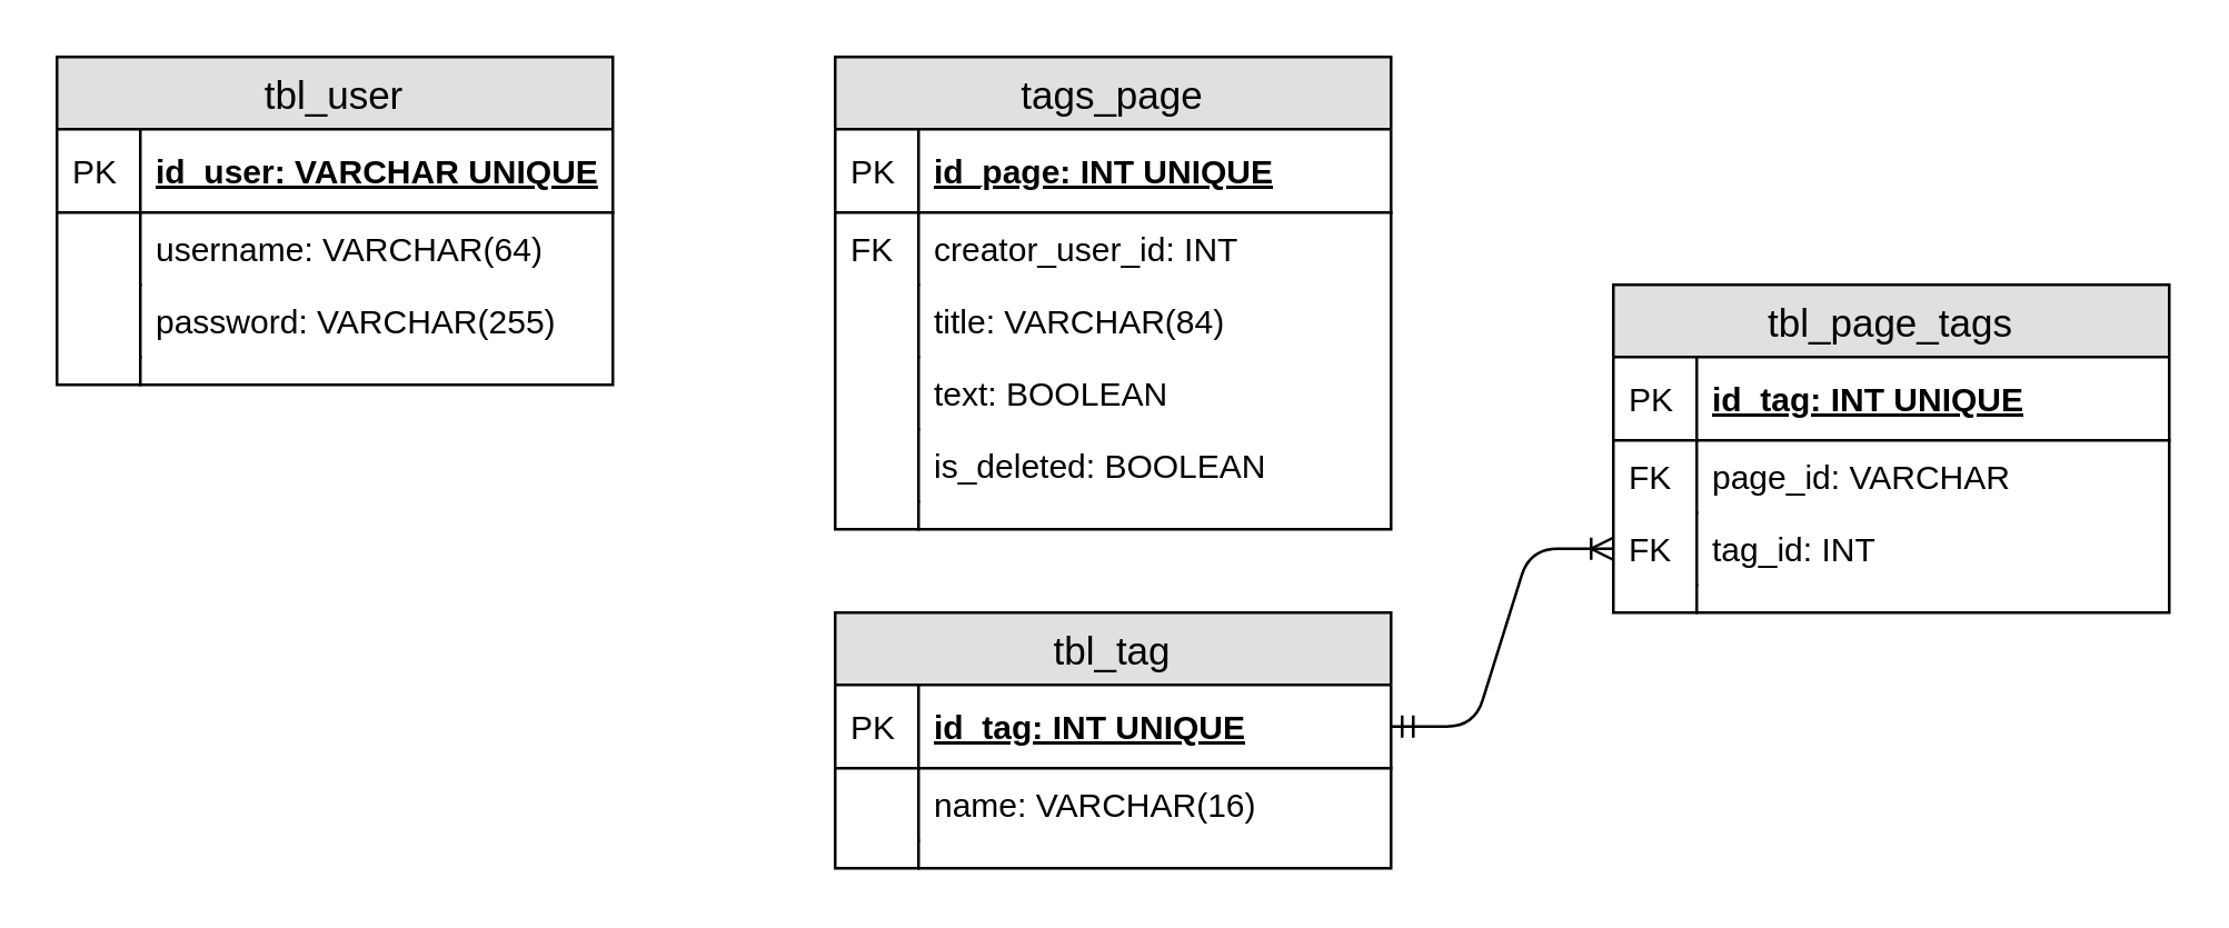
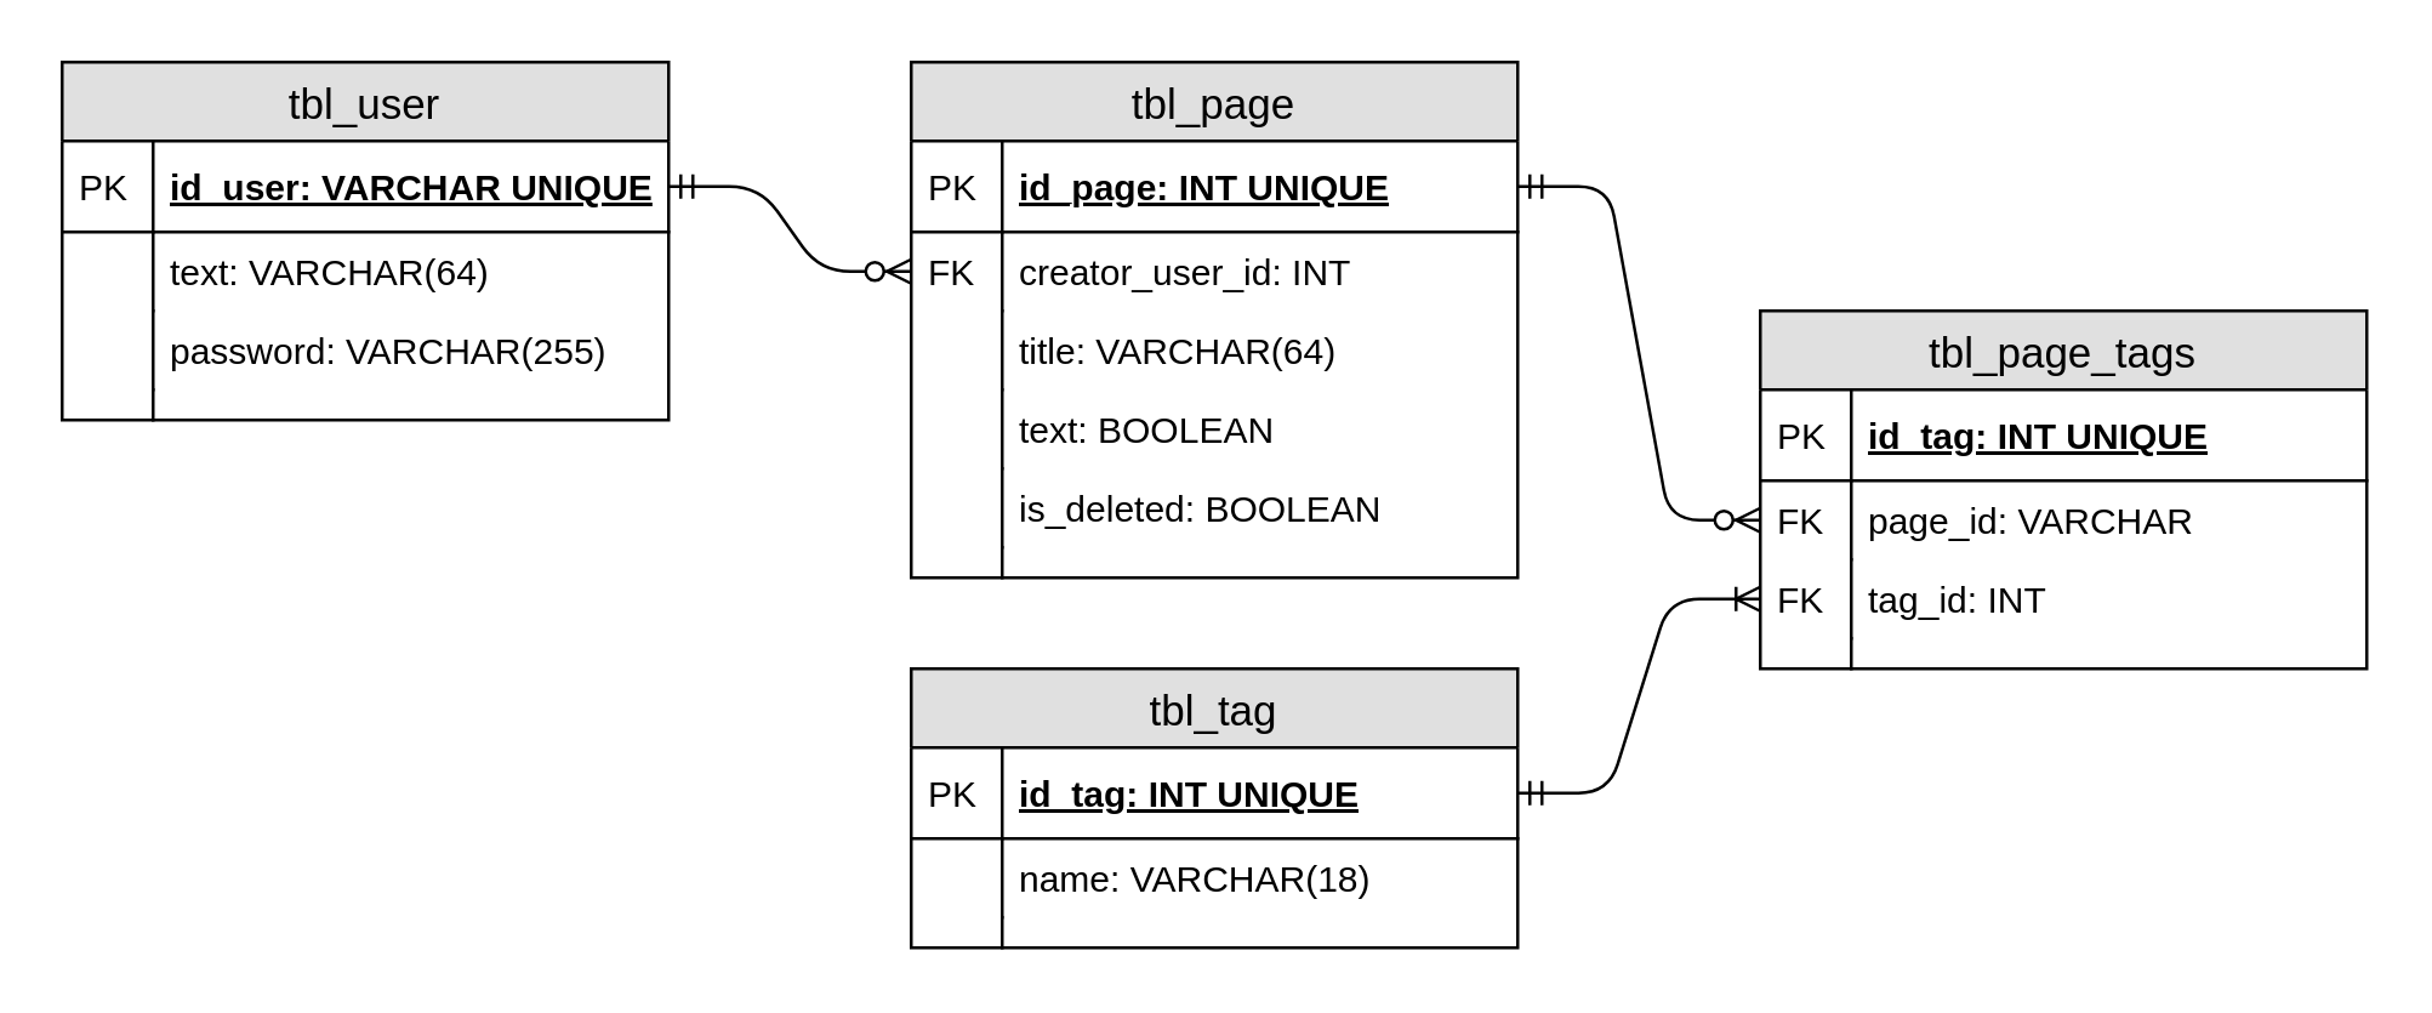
  <mxCell id="0" />
  <mxCell id="1" parent="0" />
  <mxCell id="2" value="tbl_user" style="swimlane;fontStyle=0;childLayout=stackLayout;horizontal=1;startSize=26;fillColor=#e0e0e0;horizontalStack=0;resizeParent=1;resizeParentMax=0;resizeLast=0;collapsible=1;marginBottom=0;swimlaneFillColor=#ffffff;align=center;fontSize=14;" vertex="1" parent="1"><mxGeometry x="20" y="20" width="200" height="118" as="geometry" /></mxCell>
  <mxCell id="3" value="id_user: VARCHAR UNIQUE" style="shape=partialRectangle;top=0;left=0;right=0;bottom=1;align=left;verticalAlign=middle;fillColor=none;spacingLeft=34;spacingRight=4;overflow=hidden;rotatable=0;points=[[0,0.5],[1,0.5]];portConstraint=eastwest;dropTarget=0;fontStyle=5;fontSize=12;" vertex="1" parent="2"><mxGeometry y="26" width="200" height="30" as="geometry" /></mxCell>
  <mxCell id="4" value="PK" style="shape=partialRectangle;top=0;left=0;bottom=0;fillColor=none;align=left;verticalAlign=middle;spacingLeft=4;spacingRight=4;overflow=hidden;rotatable=0;points=[];portConstraint=eastwest;part=1;fontSize=12;" vertex="1" connectable="0" parent="3"><mxGeometry width="30" height="30" as="geometry" /></mxCell>
- <mxCell id="5" value="username: VARCHAR(64)" style="shape=partialRectangle;top=0;left=0;right=0;bottom=0;align=left;verticalAlign=top;fillColor=none;spacingLeft=34;spacingRight=4;overflow=hidden;rotatable=0;points=[[0,0.5],[1,0.5]];portConstraint=eastwest;dropTarget=0;fontSize=12;" vertex="1" parent="2"><mxGeometry y="56" width="200" height="26" as="geometry" /></mxCell>
+ <mxCell id="5" value="text: VARCHAR(64)" style="shape=partialRectangle;top=0;left=0;right=0;bottom=0;align=left;verticalAlign=top;fillColor=none;spacingLeft=34;spacingRight=4;overflow=hidden;rotatable=0;points=[[0,0.5],[1,0.5]];portConstraint=eastwest;dropTarget=0;fontSize=12;" vertex="1" parent="2"><mxGeometry y="56" width="200" height="26" as="geometry" /></mxCell>
  <mxCell id="6" value="" style="shape=partialRectangle;top=0;left=0;bottom=0;fillColor=none;align=left;verticalAlign=top;spacingLeft=4;spacingRight=4;overflow=hidden;rotatable=0;points=[];portConstraint=eastwest;part=1;fontSize=12;" vertex="1" connectable="0" parent="5"><mxGeometry width="30" height="26" as="geometry" /></mxCell>
  <mxCell id="7" value="password: VARCHAR(255)" style="shape=partialRectangle;top=0;left=0;right=0;bottom=0;align=left;verticalAlign=top;fillColor=none;spacingLeft=34;spacingRight=4;overflow=hidden;rotatable=0;points=[[0,0.5],[1,0.5]];portConstraint=eastwest;dropTarget=0;fontSize=12;" vertex="1" parent="2"><mxGeometry y="82" width="200" height="26" as="geometry" /></mxCell>
  <mxCell id="8" value="" style="shape=partialRectangle;top=0;left=0;bottom=0;fillColor=none;align=left;verticalAlign=top;spacingLeft=4;spacingRight=4;overflow=hidden;rotatable=0;points=[];portConstraint=eastwest;part=1;fontSize=12;" vertex="1" connectable="0" parent="7"><mxGeometry width="30" height="26" as="geometry" /></mxCell>
  <mxCell id="9" value="" style="shape=partialRectangle;top=0;left=0;right=0;bottom=0;align=left;verticalAlign=top;fillColor=none;spacingLeft=34;spacingRight=4;overflow=hidden;rotatable=0;points=[[0,0.5],[1,0.5]];portConstraint=eastwest;dropTarget=0;fontSize=12;" vertex="1" parent="2"><mxGeometry y="108" width="200" height="10" as="geometry" /></mxCell>
  <mxCell id="10" value="" style="shape=partialRectangle;top=0;left=0;bottom=0;fillColor=none;align=left;verticalAlign=top;spacingLeft=4;spacingRight=4;overflow=hidden;rotatable=0;points=[];portConstraint=eastwest;part=1;fontSize=12;" vertex="1" connectable="0" parent="9"><mxGeometry width="30" height="10" as="geometry" /></mxCell>
- <mxCell id="11" value="tags_page" style="swimlane;fontStyle=0;childLayout=stackLayout;horizontal=1;startSize=26;fillColor=#e0e0e0;horizontalStack=0;resizeParent=1;resizeParentMax=0;resizeLast=0;collapsible=1;marginBottom=0;swimlaneFillColor=#ffffff;align=center;fontSize=14;" vertex="1" parent="1"><mxGeometry x="300" y="20" width="200" height="170" as="geometry" /></mxCell>
+ <mxCell id="11" value="tbl_page" style="swimlane;fontStyle=0;childLayout=stackLayout;horizontal=1;startSize=26;fillColor=#e0e0e0;horizontalStack=0;resizeParent=1;resizeParentMax=0;resizeLast=0;collapsible=1;marginBottom=0;swimlaneFillColor=#ffffff;align=center;fontSize=14;" vertex="1" parent="1"><mxGeometry x="300" y="20" width="200" height="170" as="geometry" /></mxCell>
  <mxCell id="12" value="id_page: INT UNIQUE" style="shape=partialRectangle;top=0;left=0;right=0;bottom=1;align=left;verticalAlign=middle;fillColor=none;spacingLeft=34;spacingRight=4;overflow=hidden;rotatable=0;points=[[0,0.5],[1,0.5]];portConstraint=eastwest;dropTarget=0;fontStyle=5;fontSize=12;" vertex="1" parent="11"><mxGeometry y="26" width="200" height="30" as="geometry" /></mxCell>
  <mxCell id="13" value="PK" style="shape=partialRectangle;top=0;left=0;bottom=0;fillColor=none;align=left;verticalAlign=middle;spacingLeft=4;spacingRight=4;overflow=hidden;rotatable=0;points=[];portConstraint=eastwest;part=1;fontSize=12;" vertex="1" connectable="0" parent="12"><mxGeometry width="30" height="30" as="geometry" /></mxCell>
  <mxCell id="14" value="creator_user_id: INT" style="shape=partialRectangle;top=0;left=0;right=0;bottom=0;align=left;verticalAlign=top;fillColor=none;spacingLeft=34;spacingRight=4;overflow=hidden;rotatable=0;points=[[0,0.5],[1,0.5]];portConstraint=eastwest;dropTarget=0;fontSize=12;" vertex="1" parent="11"><mxGeometry y="56" width="200" height="26" as="geometry" /></mxCell>
  <mxCell id="15" value="FK" style="shape=partialRectangle;top=0;left=0;bottom=0;fillColor=none;align=left;verticalAlign=top;spacingLeft=4;spacingRight=4;overflow=hidden;rotatable=0;points=[];portConstraint=eastwest;part=1;fontSize=12;" vertex="1" connectable="0" parent="14"><mxGeometry width="30" height="26" as="geometry" /></mxCell>
- <mxCell id="16" value="title: VARCHAR(84)" style="shape=partialRectangle;top=0;left=0;right=0;bottom=0;align=left;verticalAlign=top;fillColor=none;spacingLeft=34;spacingRight=4;overflow=hidden;rotatable=0;points=[[0,0.5],[1,0.5]];portConstraint=eastwest;dropTarget=0;fontSize=12;" vertex="1" parent="11"><mxGeometry y="82" width="200" height="26" as="geometry" /></mxCell>
+ <mxCell id="16" value="title: VARCHAR(64)" style="shape=partialRectangle;top=0;left=0;right=0;bottom=0;align=left;verticalAlign=top;fillColor=none;spacingLeft=34;spacingRight=4;overflow=hidden;rotatable=0;points=[[0,0.5],[1,0.5]];portConstraint=eastwest;dropTarget=0;fontSize=12;" vertex="1" parent="11"><mxGeometry y="82" width="200" height="26" as="geometry" /></mxCell>
  <mxCell id="17" value="" style="shape=partialRectangle;top=0;left=0;bottom=0;fillColor=none;align=left;verticalAlign=top;spacingLeft=4;spacingRight=4;overflow=hidden;rotatable=0;points=[];portConstraint=eastwest;part=1;fontSize=12;" vertex="1" connectable="0" parent="16"><mxGeometry width="30" height="26" as="geometry" /></mxCell>
  <mxCell id="18" value="text: BOOLEAN" style="shape=partialRectangle;top=0;left=0;right=0;bottom=0;align=left;verticalAlign=top;fillColor=none;spacingLeft=34;spacingRight=4;overflow=hidden;rotatable=0;points=[[0,0.5],[1,0.5]];portConstraint=eastwest;dropTarget=0;fontSize=12;" vertex="1" parent="11"><mxGeometry y="108" width="200" height="26" as="geometry" /></mxCell>
  <mxCell id="19" value="" style="shape=partialRectangle;top=0;left=0;bottom=0;fillColor=none;align=left;verticalAlign=top;spacingLeft=4;spacingRight=4;overflow=hidden;rotatable=0;points=[];portConstraint=eastwest;part=1;fontSize=12;" vertex="1" connectable="0" parent="18"><mxGeometry width="30" height="26" as="geometry" /></mxCell>
  <mxCell id="20" value="is_deleted: BOOLEAN" style="shape=partialRectangle;top=0;left=0;right=0;bottom=0;align=left;verticalAlign=top;fillColor=none;spacingLeft=34;spacingRight=4;overflow=hidden;rotatable=0;points=[[0,0.5],[1,0.5]];portConstraint=eastwest;dropTarget=0;fontSize=12;" vertex="1" parent="11"><mxGeometry y="134" width="200" height="26" as="geometry" /></mxCell>
  <mxCell id="21" value="" style="shape=partialRectangle;top=0;left=0;bottom=0;fillColor=none;align=left;verticalAlign=top;spacingLeft=4;spacingRight=4;overflow=hidden;rotatable=0;points=[];portConstraint=eastwest;part=1;fontSize=12;" vertex="1" connectable="0" parent="20"><mxGeometry width="30" height="26" as="geometry" /></mxCell>
  <mxCell id="22" value="" style="shape=partialRectangle;top=0;left=0;right=0;bottom=0;align=left;verticalAlign=top;fillColor=none;spacingLeft=34;spacingRight=4;overflow=hidden;rotatable=0;points=[[0,0.5],[1,0.5]];portConstraint=eastwest;dropTarget=0;fontSize=12;" vertex="1" parent="11"><mxGeometry y="160" width="200" height="10" as="geometry" /></mxCell>
  <mxCell id="23" value="" style="shape=partialRectangle;top=0;left=0;bottom=0;fillColor=none;align=left;verticalAlign=top;spacingLeft=4;spacingRight=4;overflow=hidden;rotatable=0;points=[];portConstraint=eastwest;part=1;fontSize=12;" vertex="1" connectable="0" parent="22"><mxGeometry width="30" height="10" as="geometry" /></mxCell>
+ <mxCell id="24" value="" style="edgeStyle=entityRelationEdgeStyle;fontSize=12;html=1;endArrow=ERzeroToMany;startArrow=ERmandOne;" edge="1" parent="1" source="3" target="14"><mxGeometry width="100" height="100" relative="1" as="geometry"><mxPoint x="20" y="310" as="sourcePoint" /><mxPoint x="120" y="210" as="targetPoint" /></mxGeometry></mxCell>
  <mxCell id="25" value="tbl_tag" style="swimlane;fontStyle=0;childLayout=stackLayout;horizontal=1;startSize=26;fillColor=#e0e0e0;horizontalStack=0;resizeParent=1;resizeParentMax=0;resizeLast=0;collapsible=1;marginBottom=0;swimlaneFillColor=#ffffff;align=center;fontSize=14;" vertex="1" parent="1"><mxGeometry x="300" y="220" width="200" height="92" as="geometry" /></mxCell>
  <mxCell id="26" value="id_tag: INT UNIQUE" style="shape=partialRectangle;top=0;left=0;right=0;bottom=1;align=left;verticalAlign=middle;fillColor=none;spacingLeft=34;spacingRight=4;overflow=hidden;rotatable=0;points=[[0,0.5],[1,0.5]];portConstraint=eastwest;dropTarget=0;fontStyle=5;fontSize=12;" vertex="1" parent="25"><mxGeometry y="26" width="200" height="30" as="geometry" /></mxCell>
  <mxCell id="27" value="PK" style="shape=partialRectangle;top=0;left=0;bottom=0;fillColor=none;align=left;verticalAlign=middle;spacingLeft=4;spacingRight=4;overflow=hidden;rotatable=0;points=[];portConstraint=eastwest;part=1;fontSize=12;" vertex="1" connectable="0" parent="26"><mxGeometry width="30" height="30" as="geometry" /></mxCell>
- <mxCell id="28" value="name: VARCHAR(16)" style="shape=partialRectangle;top=0;left=0;right=0;bottom=0;align=left;verticalAlign=top;fillColor=none;spacingLeft=34;spacingRight=4;overflow=hidden;rotatable=0;points=[[0,0.5],[1,0.5]];portConstraint=eastwest;dropTarget=0;fontSize=12;" vertex="1" parent="25"><mxGeometry y="56" width="200" height="26" as="geometry" /></mxCell>
+ <mxCell id="28" value="name: VARCHAR(18)" style="shape=partialRectangle;top=0;left=0;right=0;bottom=0;align=left;verticalAlign=top;fillColor=none;spacingLeft=34;spacingRight=4;overflow=hidden;rotatable=0;points=[[0,0.5],[1,0.5]];portConstraint=eastwest;dropTarget=0;fontSize=12;" vertex="1" parent="25"><mxGeometry y="56" width="200" height="26" as="geometry" /></mxCell>
  <mxCell id="29" value="" style="shape=partialRectangle;top=0;left=0;bottom=0;fillColor=none;align=left;verticalAlign=top;spacingLeft=4;spacingRight=4;overflow=hidden;rotatable=0;points=[];portConstraint=eastwest;part=1;fontSize=12;" vertex="1" connectable="0" parent="28"><mxGeometry width="30" height="26" as="geometry" /></mxCell>
  <mxCell id="30" value="" style="shape=partialRectangle;top=0;left=0;right=0;bottom=0;align=left;verticalAlign=top;fillColor=none;spacingLeft=34;spacingRight=4;overflow=hidden;rotatable=0;points=[[0,0.5],[1,0.5]];portConstraint=eastwest;dropTarget=0;fontSize=12;" vertex="1" parent="25"><mxGeometry y="82" width="200" height="10" as="geometry" /></mxCell>
  <mxCell id="31" value="" style="shape=partialRectangle;top=0;left=0;bottom=0;fillColor=none;align=left;verticalAlign=top;spacingLeft=4;spacingRight=4;overflow=hidden;rotatable=0;points=[];portConstraint=eastwest;part=1;fontSize=12;" vertex="1" connectable="0" parent="30"><mxGeometry width="30" height="10" as="geometry" /></mxCell>
  <mxCell id="32" value="tbl_page_tags" style="swimlane;fontStyle=0;childLayout=stackLayout;horizontal=1;startSize=26;fillColor=#e0e0e0;horizontalStack=0;resizeParent=1;resizeParentMax=0;resizeLast=0;collapsible=1;marginBottom=0;swimlaneFillColor=#ffffff;align=center;fontSize=14;" vertex="1" parent="1"><mxGeometry x="580" y="102" width="200" height="118" as="geometry" /></mxCell>
  <mxCell id="33" value="id_tag: INT UNIQUE" style="shape=partialRectangle;top=0;left=0;right=0;bottom=1;align=left;verticalAlign=middle;fillColor=none;spacingLeft=34;spacingRight=4;overflow=hidden;rotatable=0;points=[[0,0.5],[1,0.5]];portConstraint=eastwest;dropTarget=0;fontStyle=5;fontSize=12;" vertex="1" parent="32"><mxGeometry y="26" width="200" height="30" as="geometry" /></mxCell>
  <mxCell id="34" value="PK" style="shape=partialRectangle;top=0;left=0;bottom=0;fillColor=none;align=left;verticalAlign=middle;spacingLeft=4;spacingRight=4;overflow=hidden;rotatable=0;points=[];portConstraint=eastwest;part=1;fontSize=12;" vertex="1" connectable="0" parent="33"><mxGeometry width="30" height="30" as="geometry" /></mxCell>
  <mxCell id="35" value="page_id: VARCHAR" style="shape=partialRectangle;top=0;left=0;right=0;bottom=0;align=left;verticalAlign=top;fillColor=none;spacingLeft=34;spacingRight=4;overflow=hidden;rotatable=0;points=[[0,0.5],[1,0.5]];portConstraint=eastwest;dropTarget=0;fontSize=12;" vertex="1" parent="32"><mxGeometry y="56" width="200" height="26" as="geometry" /></mxCell>
  <mxCell id="36" value="FK" style="shape=partialRectangle;top=0;left=0;bottom=0;fillColor=none;align=left;verticalAlign=top;spacingLeft=4;spacingRight=4;overflow=hidden;rotatable=0;points=[];portConstraint=eastwest;part=1;fontSize=12;" vertex="1" connectable="0" parent="35"><mxGeometry width="30" height="26" as="geometry" /></mxCell>
  <mxCell id="37" value="tag_id: INT" style="shape=partialRectangle;top=0;left=0;right=0;bottom=0;align=left;verticalAlign=top;fillColor=none;spacingLeft=34;spacingRight=4;overflow=hidden;rotatable=0;points=[[0,0.5],[1,0.5]];portConstraint=eastwest;dropTarget=0;fontSize=12;" vertex="1" parent="32"><mxGeometry y="82" width="200" height="26" as="geometry" /></mxCell>
  <mxCell id="38" value="FK" style="shape=partialRectangle;top=0;left=0;bottom=0;fillColor=none;align=left;verticalAlign=top;spacingLeft=4;spacingRight=4;overflow=hidden;rotatable=0;points=[];portConstraint=eastwest;part=1;fontSize=12;" vertex="1" connectable="0" parent="37"><mxGeometry width="30" height="26" as="geometry" /></mxCell>
  <mxCell id="39" value="" style="shape=partialRectangle;top=0;left=0;right=0;bottom=0;align=left;verticalAlign=top;fillColor=none;spacingLeft=34;spacingRight=4;overflow=hidden;rotatable=0;points=[[0,0.5],[1,0.5]];portConstraint=eastwest;dropTarget=0;fontSize=12;" vertex="1" parent="32"><mxGeometry y="108" width="200" height="10" as="geometry" /></mxCell>
  <mxCell id="40" value="" style="shape=partialRectangle;top=0;left=0;bottom=0;fillColor=none;align=left;verticalAlign=top;spacingLeft=4;spacingRight=4;overflow=hidden;rotatable=0;points=[];portConstraint=eastwest;part=1;fontSize=12;" vertex="1" connectable="0" parent="39"><mxGeometry width="30" height="10" as="geometry" /></mxCell>
+ <mxCell id="41" value="" style="edgeStyle=entityRelationEdgeStyle;fontSize=12;html=1;endArrow=ERzeroToMany;startArrow=ERmandOne;" edge="1" parent="1" source="12" target="35"><mxGeometry width="100" height="100" relative="1" as="geometry"><mxPoint x="590" y="20" as="sourcePoint" /><mxPoint x="670" y="48" as="targetPoint" /></mxGeometry></mxCell>
  <mxCell id="42" value="" style="edgeStyle=entityRelationEdgeStyle;fontSize=12;html=1;endArrow=ERoneToMany;startArrow=ERmandOne;" edge="1" parent="1" source="26" target="37"><mxGeometry width="100" height="100" relative="1" as="geometry"><mxPoint x="520" y="420" as="sourcePoint" /><mxPoint x="620" y="320" as="targetPoint" /></mxGeometry></mxCell>
